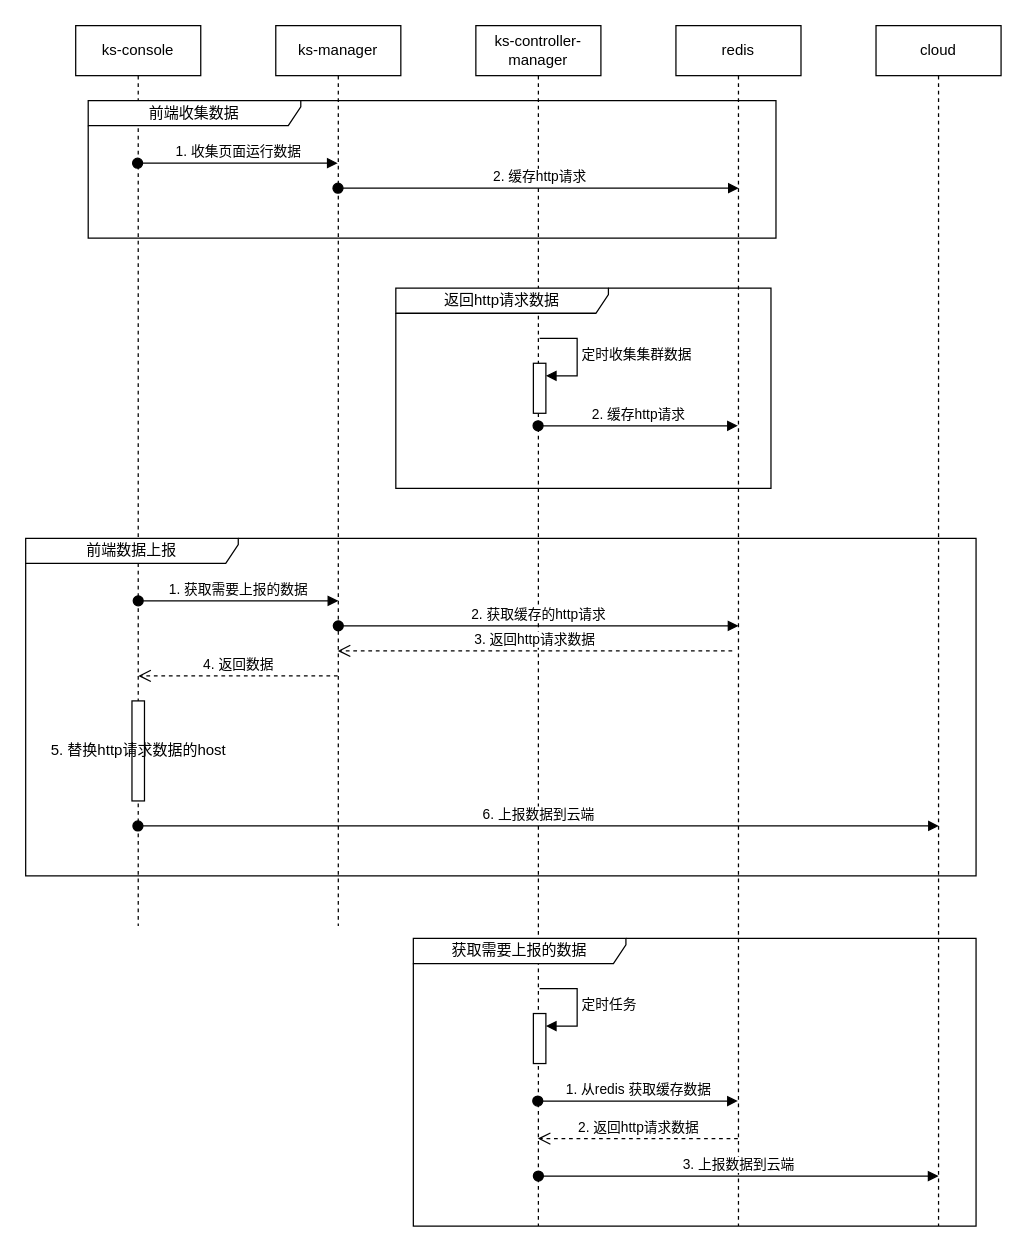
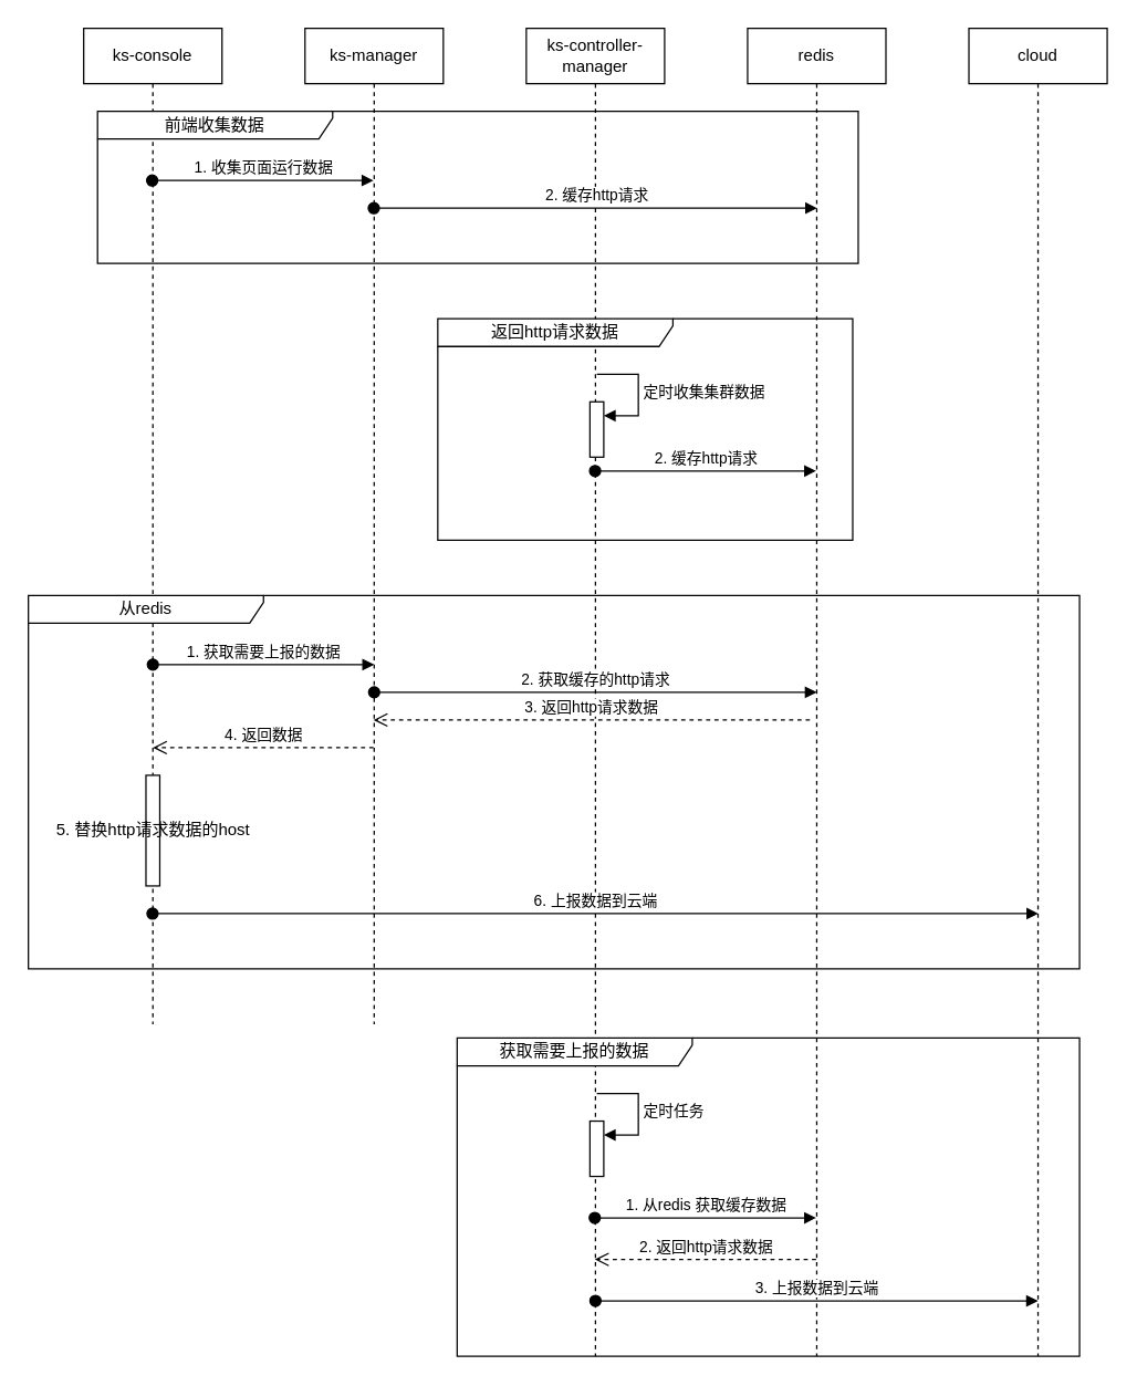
  <mxCell id="0" />
  <mxCell id="1" parent="0" />
  <mxCell id="2" value="ks-console" style="shape=umlLifeline;perimeter=lifelinePerimeter;whiteSpace=wrap;html=1;container=1;dropTarget=0;collapsible=0;recursiveResize=0;outlineConnect=0;portConstraint=eastwest;newEdgeStyle={&quot;curved&quot;:0,&quot;rounded&quot;:0};" parent="1" vertex="1"><mxGeometry x="60" y="20" width="100" height="720" as="geometry" /></mxCell>
  <mxCell id="3" value="5. 替换http请求数据的host" style="html=1;points=[[0,0,0,0,5],[0,1,0,0,-5],[1,0,0,0,5],[1,1,0,0,-5]];perimeter=orthogonalPerimeter;outlineConnect=0;targetShapes=umlLifeline;portConstraint=eastwest;newEdgeStyle={&quot;curved&quot;:0,&quot;rounded&quot;:0};" parent="2" vertex="1"><mxGeometry x="45" y="540" width="10" height="80" as="geometry" /></mxCell>
  <mxCell id="4" value="ks-manager" style="shape=umlLifeline;perimeter=lifelinePerimeter;whiteSpace=wrap;html=1;container=1;dropTarget=0;collapsible=0;recursiveResize=0;outlineConnect=0;portConstraint=eastwest;newEdgeStyle={&quot;curved&quot;:0,&quot;rounded&quot;:0};" parent="1" vertex="1"><mxGeometry x="220" y="20" width="100" height="720" as="geometry" /></mxCell>
  <mxCell id="5" value="ks-controller-manager" style="shape=umlLifeline;perimeter=lifelinePerimeter;whiteSpace=wrap;html=1;container=1;dropTarget=0;collapsible=0;recursiveResize=0;outlineConnect=0;portConstraint=eastwest;newEdgeStyle={&quot;curved&quot;:0,&quot;rounded&quot;:0};" parent="1" vertex="1"><mxGeometry x="380" y="20" width="100" height="960" as="geometry" /></mxCell>
  <mxCell id="6" value="" style="html=1;points=[[0,0,0,0,5],[0,1,0,0,-5],[1,0,0,0,5],[1,1,0,0,-5]];perimeter=orthogonalPerimeter;outlineConnect=0;targetShapes=umlLifeline;portConstraint=eastwest;newEdgeStyle={&quot;curved&quot;:0,&quot;rounded&quot;:0};" parent="5" vertex="1"><mxGeometry x="46" y="790" width="10" height="40" as="geometry" /></mxCell>
  <mxCell id="7" value="定时任务" style="html=1;align=left;spacingLeft=2;endArrow=block;rounded=0;edgeStyle=orthogonalEdgeStyle;curved=0;rounded=0;" parent="5" target="6" edge="1"><mxGeometry relative="1" as="geometry"><mxPoint x="51" y="770" as="sourcePoint" /><Array as="points"><mxPoint x="81" y="800" /></Array></mxGeometry></mxCell>
  <mxCell id="8" value="1. 收集页面运行数据" style="html=1;verticalAlign=bottom;startArrow=oval;startFill=1;endArrow=block;startSize=8;curved=0;rounded=0;" parent="1" edge="1"><mxGeometry width="60" relative="1" as="geometry"><mxPoint x="109.5" y="130" as="sourcePoint" /><mxPoint x="269.5" y="130" as="targetPoint" /></mxGeometry></mxCell>
  <mxCell id="9" value="redis" style="shape=umlLifeline;perimeter=lifelinePerimeter;whiteSpace=wrap;html=1;container=1;dropTarget=0;collapsible=0;recursiveResize=0;outlineConnect=0;portConstraint=eastwest;newEdgeStyle={&quot;curved&quot;:0,&quot;rounded&quot;:0};" parent="1" vertex="1"><mxGeometry x="540" y="20" width="100" height="960" as="geometry" /></mxCell>
  <mxCell id="10" value="2. 缓存http请求" style="html=1;verticalAlign=bottom;startArrow=oval;startFill=1;endArrow=block;startSize=8;curved=0;rounded=0;" parent="1" edge="1"><mxGeometry x="0.003" width="60" relative="1" as="geometry"><mxPoint x="269.75" y="150" as="sourcePoint" /><mxPoint x="590.25" y="150" as="targetPoint" /><mxPoint as="offset" /></mxGeometry></mxCell>
  <mxCell id="11" value="cloud" style="shape=umlLifeline;perimeter=lifelinePerimeter;whiteSpace=wrap;html=1;container=1;dropTarget=0;collapsible=0;recursiveResize=0;outlineConnect=0;portConstraint=eastwest;newEdgeStyle={&quot;curved&quot;:0,&quot;rounded&quot;:0};" parent="1" vertex="1"><mxGeometry x="700" y="20" width="100" height="960" as="geometry" /></mxCell>
  <mxCell id="12" value="1. 获取需要上报的数据" style="html=1;verticalAlign=bottom;startArrow=oval;startFill=1;endArrow=block;startSize=8;curved=0;rounded=0;" parent="1" edge="1"><mxGeometry width="60" relative="1" as="geometry"><mxPoint x="110" y="480" as="sourcePoint" /><mxPoint x="270" y="480" as="targetPoint" /></mxGeometry></mxCell>
  <mxCell id="13" value="前端收集数据" style="shape=umlFrame;whiteSpace=wrap;html=1;pointerEvents=0;width=170;height=20;" parent="1" vertex="1"><mxGeometry x="70" y="80" width="550" height="110" as="geometry" /></mxCell>
- <mxCell id="14" value="前端数据上报" style="shape=umlFrame;whiteSpace=wrap;html=1;pointerEvents=0;width=170;height=20;" parent="1" vertex="1"><mxGeometry x="20" y="430" width="760" height="270" as="geometry" /></mxCell>
+ <mxCell id="14" value="从redis" style="shape=umlFrame;whiteSpace=wrap;html=1;pointerEvents=0;width=170;height=20;" parent="1" vertex="1"><mxGeometry x="20" y="430" width="760" height="270" as="geometry" /></mxCell>
  <mxCell id="15" value="2. 获取缓存的http请求" style="html=1;verticalAlign=bottom;startArrow=oval;startFill=1;endArrow=block;startSize=8;curved=0;rounded=0;" parent="1" edge="1"><mxGeometry width="60" relative="1" as="geometry"><mxPoint x="270" y="500" as="sourcePoint" /><mxPoint x="590" y="500" as="targetPoint" /></mxGeometry></mxCell>
  <mxCell id="16" value="3. 返回http请求数据" style="html=1;verticalAlign=bottom;endArrow=open;dashed=1;endSize=8;curved=0;rounded=0;" parent="1" edge="1"><mxGeometry relative="1" as="geometry"><mxPoint x="585" y="520" as="sourcePoint" /><mxPoint x="269.5" y="520" as="targetPoint" /></mxGeometry></mxCell>
  <mxCell id="17" value="4. 返回数据" style="html=1;verticalAlign=bottom;endArrow=open;dashed=1;endSize=8;curved=0;rounded=0;" parent="1" edge="1"><mxGeometry relative="1" as="geometry"><mxPoint x="269.5" y="540" as="sourcePoint" /><mxPoint x="110" y="540" as="targetPoint" /></mxGeometry></mxCell>
  <mxCell id="18" value="6. 上报数据到云端" style="html=1;verticalAlign=bottom;startArrow=oval;startFill=1;endArrow=block;startSize=8;curved=0;rounded=0;" parent="1" edge="1"><mxGeometry width="60" relative="1" as="geometry"><mxPoint x="109.75" y="660" as="sourcePoint" /><mxPoint x="750.25" y="660" as="targetPoint" /><Array as="points" /><mxPoint as="offset" /></mxGeometry></mxCell>
  <mxCell id="19" value="获取需要上报的数据" style="shape=umlFrame;whiteSpace=wrap;html=1;pointerEvents=0;width=170;height=20;" parent="1" vertex="1"><mxGeometry x="330" y="750" width="450" height="230" as="geometry" /></mxCell>
  <mxCell id="20" value="1. 从redis 获取缓存数据" style="html=1;verticalAlign=bottom;startArrow=oval;startFill=1;endArrow=block;startSize=8;curved=0;rounded=0;" parent="1" edge="1"><mxGeometry width="60" relative="1" as="geometry"><mxPoint x="429.5" y="880" as="sourcePoint" /><mxPoint x="589.5" y="880" as="targetPoint" /></mxGeometry></mxCell>
  <mxCell id="21" value="2. 返回http请求数据" style="html=1;verticalAlign=bottom;endArrow=open;dashed=1;endSize=8;curved=0;rounded=0;" parent="1" edge="1"><mxGeometry relative="1" as="geometry"><mxPoint x="589.5" y="910" as="sourcePoint" /><mxPoint x="429.5" y="910" as="targetPoint" /></mxGeometry></mxCell>
  <mxCell id="22" value="3. 上报数据到云端" style="html=1;verticalAlign=bottom;startArrow=oval;startFill=1;endArrow=block;startSize=8;curved=0;rounded=0;" parent="1" edge="1"><mxGeometry width="60" relative="1" as="geometry"><mxPoint x="430" y="940" as="sourcePoint" /><mxPoint x="750" y="940" as="targetPoint" /><Array as="points" /><mxPoint as="offset" /></mxGeometry></mxCell>
  <mxCell id="23" value="2. 缓存http请求" style="html=1;verticalAlign=bottom;startArrow=oval;startFill=1;endArrow=block;startSize=8;curved=0;rounded=0;" edge="1" parent="1"><mxGeometry x="0.003" width="60" relative="1" as="geometry"><mxPoint x="429.75" y="340" as="sourcePoint" /><mxPoint x="589.5" y="340" as="targetPoint" /><mxPoint as="offset" /></mxGeometry></mxCell>
  <mxCell id="24" value="返回http请求数据" style="shape=umlFrame;whiteSpace=wrap;html=1;pointerEvents=0;width=170;height=20;" vertex="1" parent="1"><mxGeometry x="316" y="230" width="300" height="160" as="geometry" /></mxCell>
  <mxCell id="25" value="" style="html=1;points=[[0,0,0,0,5],[0,1,0,0,-5],[1,0,0,0,5],[1,1,0,0,-5]];perimeter=orthogonalPerimeter;outlineConnect=0;targetShapes=umlLifeline;portConstraint=eastwest;newEdgeStyle={&quot;curved&quot;:0,&quot;rounded&quot;:0};" vertex="1" parent="1"><mxGeometry x="426" y="290" width="10" height="40" as="geometry" /></mxCell>
  <mxCell id="26" value="定时收集集群数据" style="html=1;align=left;spacingLeft=2;endArrow=block;rounded=0;edgeStyle=orthogonalEdgeStyle;curved=0;rounded=0;" edge="1" target="25" parent="1"><mxGeometry relative="1" as="geometry"><mxPoint x="431" y="270" as="sourcePoint" /><Array as="points"><mxPoint x="461" y="300" /></Array></mxGeometry></mxCell>
